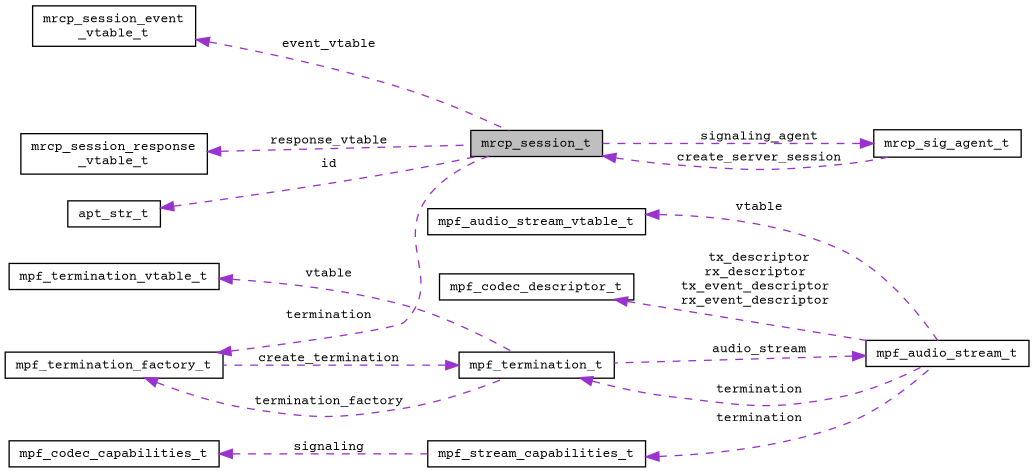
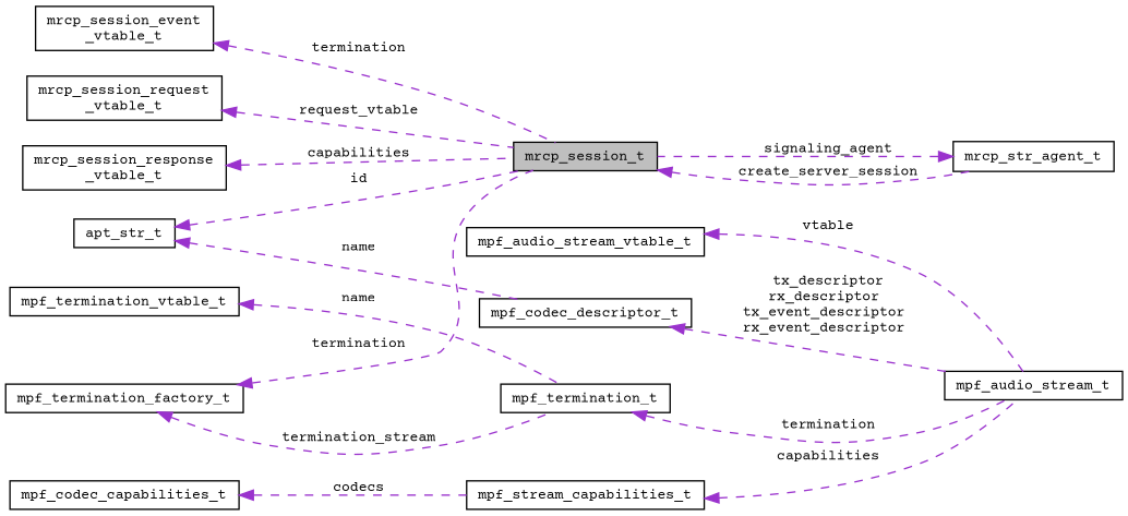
  digraph {
    fontname="Courier Prime"
    rankdir=LR
    node [color=black fillcolor=white fontname="Courier Prime" fontsize=10 shape=record style=filled]
    edge [color=darkorchid3 dir=back fontname="Courier Prime" fontsize=10 labelfontname=Helvetica labelfontsize=10 style=dashed]
    n1 [fillcolor=grey75 fontcolor=black height=0.2 label=mrcp_session_t width=0.4]
-   n2 [height=0.2 label=mrcp_sig_agent_t width=0.4]
+   n2 [height=0.2 label=mrcp_str_agent_t width=0.4]
    n3 [height=0.2 label="mrcp_session_event\l_vtable_t" width=0.4]
    n4 [height=0.2 label=mpf_termination_factory_t width=0.4]
    n5 [height=0.2 label=mpf_termination_t width=0.4]
    n6 [height=0.2 label=mpf_audio_stream_t width=0.4]
    n7 [height=0.2 label=mpf_termination_vtable_t width=0.4]
    n8 [height=0.2 label=mpf_audio_stream_vtable_t width=0.4]
    n9 [height=0.2 label=mpf_stream_capabilities_t width=0.4]
    n10 [height=0.2 label=mpf_codec_capabilities_t width=0.4]
    n11 [height=0.2 label=mpf_codec_descriptor_t width=0.4]
    n12 [height=0.2 label=apt_str_t width=0.4]
+   n13 [height=0.2 label="mrcp_session_request\l_vtable_t" width=0.4]
    n14 [height=0.2 label="mrcp_session_response\l_vtable_t" width=0.4]
    n1 -> n2 [label=" create_server_session"]
    n2 -> n1 [label=" signaling_agent"]
-   n3 -> n1 [label=" event_vtable"]
+   n3 -> n1 [label=" termination"]
    n4 -> n1 [label=" termination"]
-   n4 -> n5 [label=" termination_factory"]
-   n5 -> n4 [label=" create_termination"]
+   n4 -> n5 [label=" termination_stream"]
    n5 -> n6 [label=" termination"]
-   n6 -> n5 [label=" audio_stream"]
-   n7 -> n5 [label=" vtable"]
+   n7 -> n5 [label=" name"]
    n8 -> n6 [label=" vtable"]
-   n9 -> n6 [label=" termination"]
-   n10 -> n9 [label=" signaling"]
+   n9 -> n6 [label=" capabilities"]
+   n10 -> n9 [label=" codecs"]
    n11 -> n6 [label=" tx_descriptor\nrx_descriptor\ntx_event_descriptor\nrx_event_descriptor"]
    n12 -> n1 [label=" id"]
-   n14 -> n1 [label=" response_vtable"]
+   n12 -> n11 [label=" name"]
+   n13 -> n1 [label=" request_vtable"]
+   n14 -> n1 [label=" capabilities"]
  }
